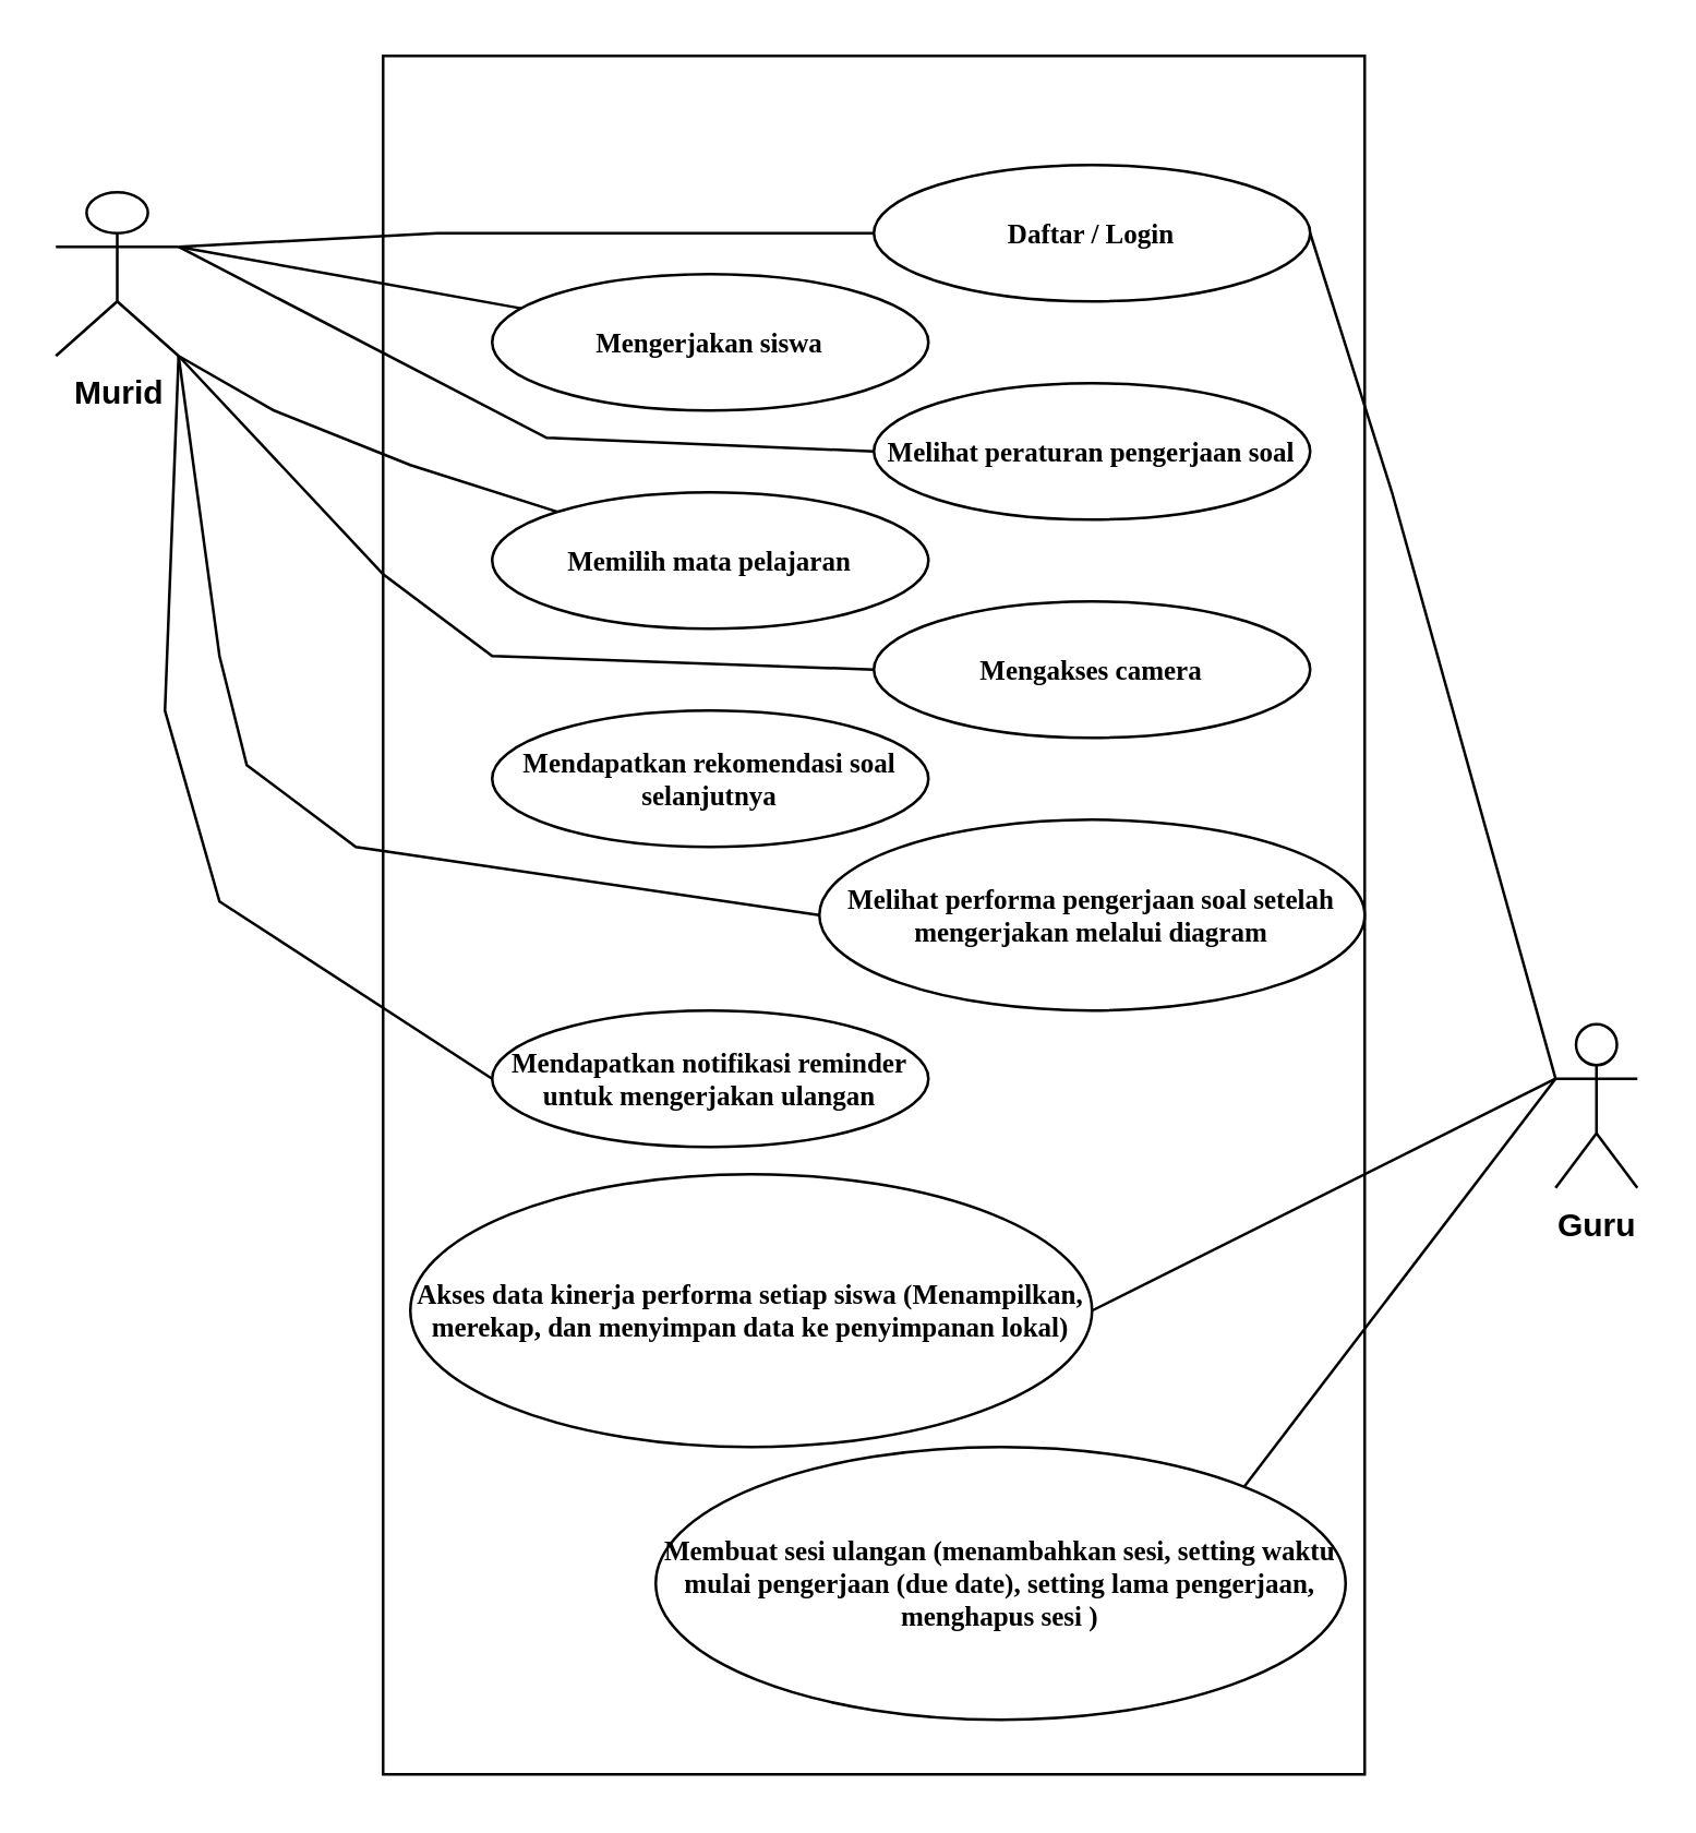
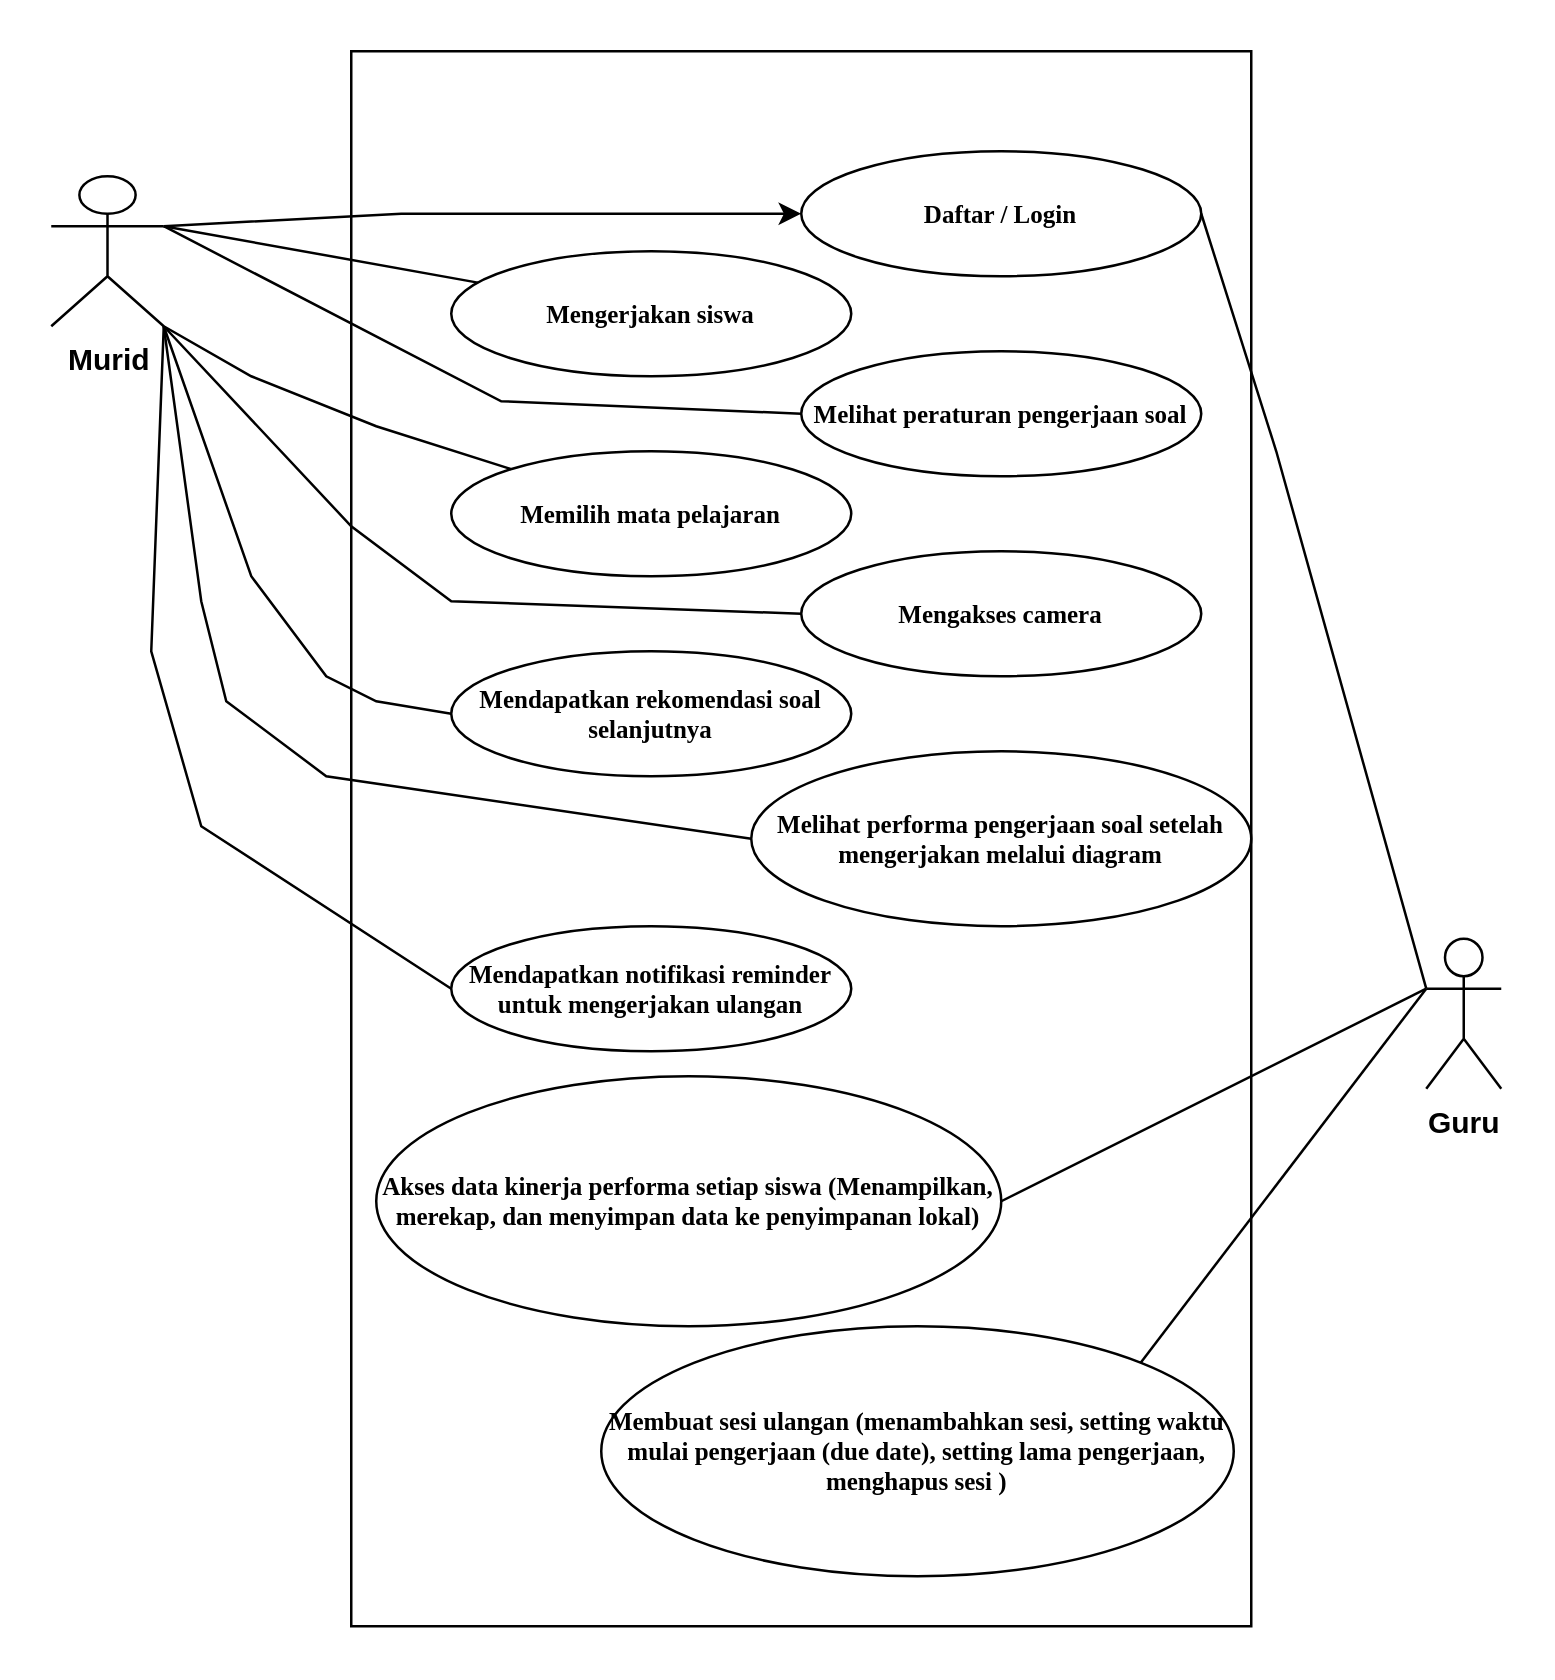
  <mxCell id="0" />
  <mxCell id="1" parent="0" />
  <mxCell id="2" value="Murid" style="shape=umlActor;verticalLabelPosition=bottom;verticalAlign=top;html=1;outlineConnect=0;fillColor=none;fontStyle=1" parent="1" vertex="1"><mxGeometry x="20" y="70" width="45" height="60" as="geometry" /></mxCell>
  <mxCell id="3" value="Guru" style="shape=umlActor;verticalLabelPosition=bottom;verticalAlign=top;html=1;outlineConnect=0;fillColor=none;fontStyle=1" parent="1" vertex="1"><mxGeometry x="570" y="375" width="30" height="60" as="geometry" /></mxCell>
  <mxCell id="4" value="" style="rounded=0;whiteSpace=wrap;html=1;fillColor=none;fontStyle=1" parent="1" vertex="1"><mxGeometry x="140" y="20" width="360" height="630" as="geometry" /></mxCell>
  <mxCell id="5" value="Mengerjakan siswa" style="ellipse;whiteSpace=wrap;html=1;fontFamily=Times New Roman;fontSize=10;fillColor=none;fontStyle=1" parent="1" vertex="1"><mxGeometry x="180" y="100" width="160" height="50" as="geometry" /></mxCell>
  <mxCell id="6" value="Mengakses camera" style="ellipse;whiteSpace=wrap;html=1;fontFamily=Times New Roman;fontSize=10;fillColor=none;fontStyle=1" parent="1" vertex="1"><mxGeometry x="320" y="220" width="160" height="50" as="geometry" /></mxCell>
  <mxCell id="7" value="Mendapatkan rekomendasi soal selanjutnya" style="ellipse;whiteSpace=wrap;html=1;fontFamily=Times New Roman;fontSize=10;fillColor=none;fontStyle=1" parent="1" vertex="1"><mxGeometry x="180" y="260" width="160" height="50" as="geometry" /></mxCell>
  <mxCell id="8" value="Melihat performa pengerjaan soal setelah mengerjakan melalui diagram" style="ellipse;whiteSpace=wrap;html=1;fontFamily=Times New Roman;fontSize=10;fillColor=none;fontStyle=1" parent="1" vertex="1"><mxGeometry x="300" y="300" width="200" height="70" as="geometry" /></mxCell>
  <mxCell id="9" value="Melihat peraturan pengerjaan soal" style="ellipse;whiteSpace=wrap;html=1;fontFamily=Times New Roman;fontSize=10;fillColor=none;fontStyle=1" parent="1" vertex="1"><mxGeometry x="320" y="140" width="160" height="50" as="geometry" /></mxCell>
  <mxCell id="10" value="Memilih mata pelajaran" style="ellipse;whiteSpace=wrap;html=1;fontFamily=Times New Roman;fontSize=10;fillColor=none;fontStyle=1" parent="1" vertex="1"><mxGeometry x="180" y="180" width="160" height="50" as="geometry" /></mxCell>
  <mxCell id="11" value="Daftar / Login" style="ellipse;whiteSpace=wrap;html=1;fontFamily=Times New Roman;fontSize=10;fillColor=none;fontStyle=1" parent="1" vertex="1"><mxGeometry x="320" y="60" width="160" height="50" as="geometry" /></mxCell>
  <mxCell id="12" value="Akses data kinerja performa setiap siswa (Menampilkan, merekap, dan menyimpan data ke penyimpanan lokal)" style="ellipse;whiteSpace=wrap;html=1;fontFamily=Times New Roman;fontSize=10;fillColor=none;fontStyle=1" parent="1" vertex="1"><mxGeometry x="150" y="430" width="250" height="100" as="geometry" /></mxCell>
  <mxCell id="13" value="Membuat sesi ulangan (menambahkan sesi, setting waktu mulai pengerjaan (due date), setting lama pengerjaan, menghapus sesi )" style="ellipse;whiteSpace=wrap;html=1;fontFamily=Times New Roman;fontSize=10;fillColor=none;fontStyle=1" parent="1" vertex="1"><mxGeometry x="240" y="530" width="253" height="100" as="geometry" /></mxCell>
- <mxCell id="14" value="" style="endArrow=none;html=1;rounded=0;exitX=1;exitY=0.333;exitDx=0;exitDy=0;exitPerimeter=0;fontStyle=1" parent="1" source="2" target="11" edge="1"><mxGeometry width="50" height="50" relative="1" as="geometry"><mxPoint x="60" y="120" as="sourcePoint" /><mxPoint x="330" y="20" as="targetPoint" /><Array as="points"><mxPoint x="160" y="85" /></Array></mxGeometry></mxCell>
+ <mxCell id="14" value="" style="endArrow=classic;html=1;rounded=0;exitX=1;exitY=0.333;exitDx=0;exitDy=0;exitPerimeter=0;fontStyle=1;" parent="1" source="2" target="11" edge="1"><mxGeometry width="50" height="50" relative="1" as="geometry"><mxPoint x="60" y="120" as="sourcePoint" /><mxPoint x="330" y="20" as="targetPoint" /><Array as="points"><mxPoint x="160" y="85" /></Array></mxGeometry></mxCell>
  <mxCell id="15" value="" style="endArrow=none;html=1;rounded=0;exitX=1;exitY=0.333;exitDx=0;exitDy=0;exitPerimeter=0;fontStyle=1" parent="1" source="2" target="5" edge="1"><mxGeometry width="50" height="50" relative="1" as="geometry"><mxPoint x="120" y="110" as="sourcePoint" /><mxPoint x="311" y="99" as="targetPoint" /></mxGeometry></mxCell>
  <mxCell id="16" value="" style="endArrow=none;html=1;rounded=0;entryX=0;entryY=0.5;entryDx=0;entryDy=0;exitX=1;exitY=0.333;exitDx=0;exitDy=0;exitPerimeter=0;fontStyle=1" parent="1" source="2" target="9" edge="1"><mxGeometry width="50" height="50" relative="1" as="geometry"><mxPoint x="130" y="120" as="sourcePoint" /><mxPoint x="321" y="109" as="targetPoint" /><Array as="points"><mxPoint x="200" y="160" /></Array></mxGeometry></mxCell>
  <mxCell id="17" value="" style="endArrow=none;html=1;rounded=0;exitX=1;exitY=1;exitDx=0;exitDy=0;exitPerimeter=0;fontStyle=1" parent="1" source="2" target="10" edge="1"><mxGeometry width="50" height="50" relative="1" as="geometry"><mxPoint x="120" y="127" as="sourcePoint" /><mxPoint x="310" y="175" as="targetPoint" /><Array as="points"><mxPoint x="100" y="150" /><mxPoint x="150" y="170" /></Array></mxGeometry></mxCell>
  <mxCell id="18" value="" style="endArrow=none;html=1;rounded=0;entryX=0;entryY=0.5;entryDx=0;entryDy=0;exitX=1;exitY=1;exitDx=0;exitDy=0;exitPerimeter=0;fontStyle=1" parent="1" source="2" target="6" edge="1"><mxGeometry width="50" height="50" relative="1" as="geometry"><mxPoint x="120" y="150" as="sourcePoint" /><mxPoint x="199" y="204" as="targetPoint" /><Array as="points"><mxPoint x="140" y="210" /><mxPoint x="180" y="240" /></Array></mxGeometry></mxCell>
+ <mxCell id="19" value="" style="endArrow=none;html=1;rounded=0;entryX=0;entryY=0.5;entryDx=0;entryDy=0;exitX=1;exitY=1;exitDx=0;exitDy=0;exitPerimeter=0;fontStyle=1" parent="1" source="2" target="7" edge="1"><mxGeometry width="50" height="50" relative="1" as="geometry"><mxPoint x="60" y="120" as="sourcePoint" /><mxPoint x="310" y="255" as="targetPoint" /><Array as="points"><mxPoint x="100" y="230" /><mxPoint x="130" y="270" /><mxPoint x="150" y="280" /></Array></mxGeometry></mxCell>
  <mxCell id="20" value="" style="endArrow=none;html=1;rounded=0;entryX=0;entryY=0.5;entryDx=0;entryDy=0;exitX=1;exitY=1;exitDx=0;exitDy=0;exitPerimeter=0;fontStyle=1" parent="1" source="2" target="8" edge="1"><mxGeometry width="50" height="50" relative="1" as="geometry"><mxPoint x="44" y="150" as="sourcePoint" /><mxPoint x="150" y="295" as="targetPoint" /><Array as="points"><mxPoint x="80" y="240" /><mxPoint x="90" y="280" /><mxPoint x="130" y="310" /></Array></mxGeometry></mxCell>
  <mxCell id="21" value="" style="endArrow=none;html=1;rounded=0;exitX=1;exitY=0.5;exitDx=0;exitDy=0;entryX=0;entryY=0.333;entryDx=0;entryDy=0;entryPerimeter=0;fontStyle=1" parent="1" source="11" target="3" edge="1"><mxGeometry width="50" height="50" relative="1" as="geometry"><mxPoint x="440" y="100" as="sourcePoint" /><mxPoint x="690" y="95" as="targetPoint" /><Array as="points"><mxPoint x="510" y="180" /></Array></mxGeometry></mxCell>
  <mxCell id="22" value="" style="endArrow=none;html=1;rounded=0;exitX=1;exitY=0.5;exitDx=0;exitDy=0;entryX=0;entryY=0.333;entryDx=0;entryDy=0;entryPerimeter=0;fontStyle=1" parent="1" source="12" target="3" edge="1"><mxGeometry width="50" height="50" relative="1" as="geometry"><mxPoint x="470" y="95" as="sourcePoint" /><mxPoint x="580" y="380" as="targetPoint" /><Array as="points" /></mxGeometry></mxCell>
  <mxCell id="23" value="" style="endArrow=none;html=1;rounded=0;exitX=1;exitY=0;exitDx=0;exitDy=0;entryX=0;entryY=0.333;entryDx=0;entryDy=0;entryPerimeter=0;fontStyle=1" parent="1" source="13" target="3" edge="1"><mxGeometry width="50" height="50" relative="1" as="geometry"><mxPoint x="370" y="395" as="sourcePoint" /><mxPoint x="580" y="380" as="targetPoint" /><Array as="points" /></mxGeometry></mxCell>
  <mxCell id="24" value="Mendapatkan notifikasi reminder untuk mengerjakan ulangan" style="ellipse;whiteSpace=wrap;html=1;fontFamily=Times New Roman;fontSize=10;fillColor=none;fontStyle=1" vertex="1" parent="1"><mxGeometry x="180" y="370" width="160" height="50" as="geometry" /></mxCell>
  <mxCell id="25" value="" style="endArrow=none;html=1;rounded=0;entryX=0;entryY=0.5;entryDx=0;entryDy=0;fontStyle=1;exitX=1;exitY=1;exitDx=0;exitDy=0;exitPerimeter=0;" edge="1" parent="1" source="2" target="24"><mxGeometry width="50" height="50" relative="1" as="geometry"><mxPoint x="60" y="130" as="sourcePoint" /><mxPoint x="310" y="345" as="targetPoint" /><Array as="points"><mxPoint x="60" y="260" /><mxPoint x="80" y="330" /></Array></mxGeometry></mxCell>
